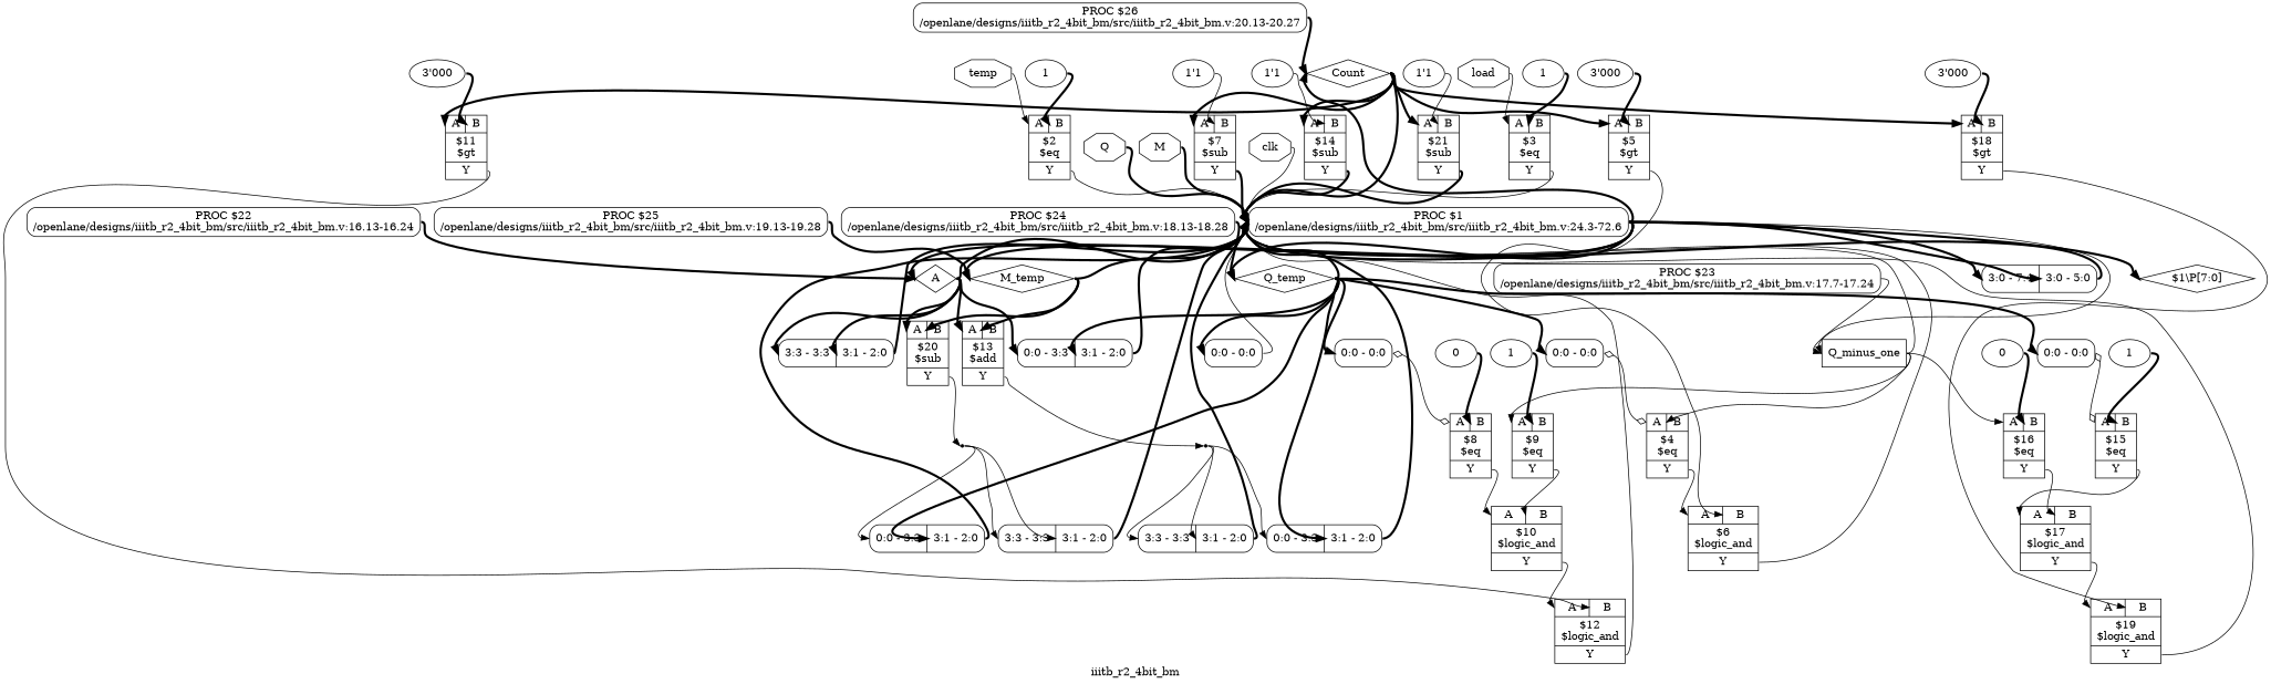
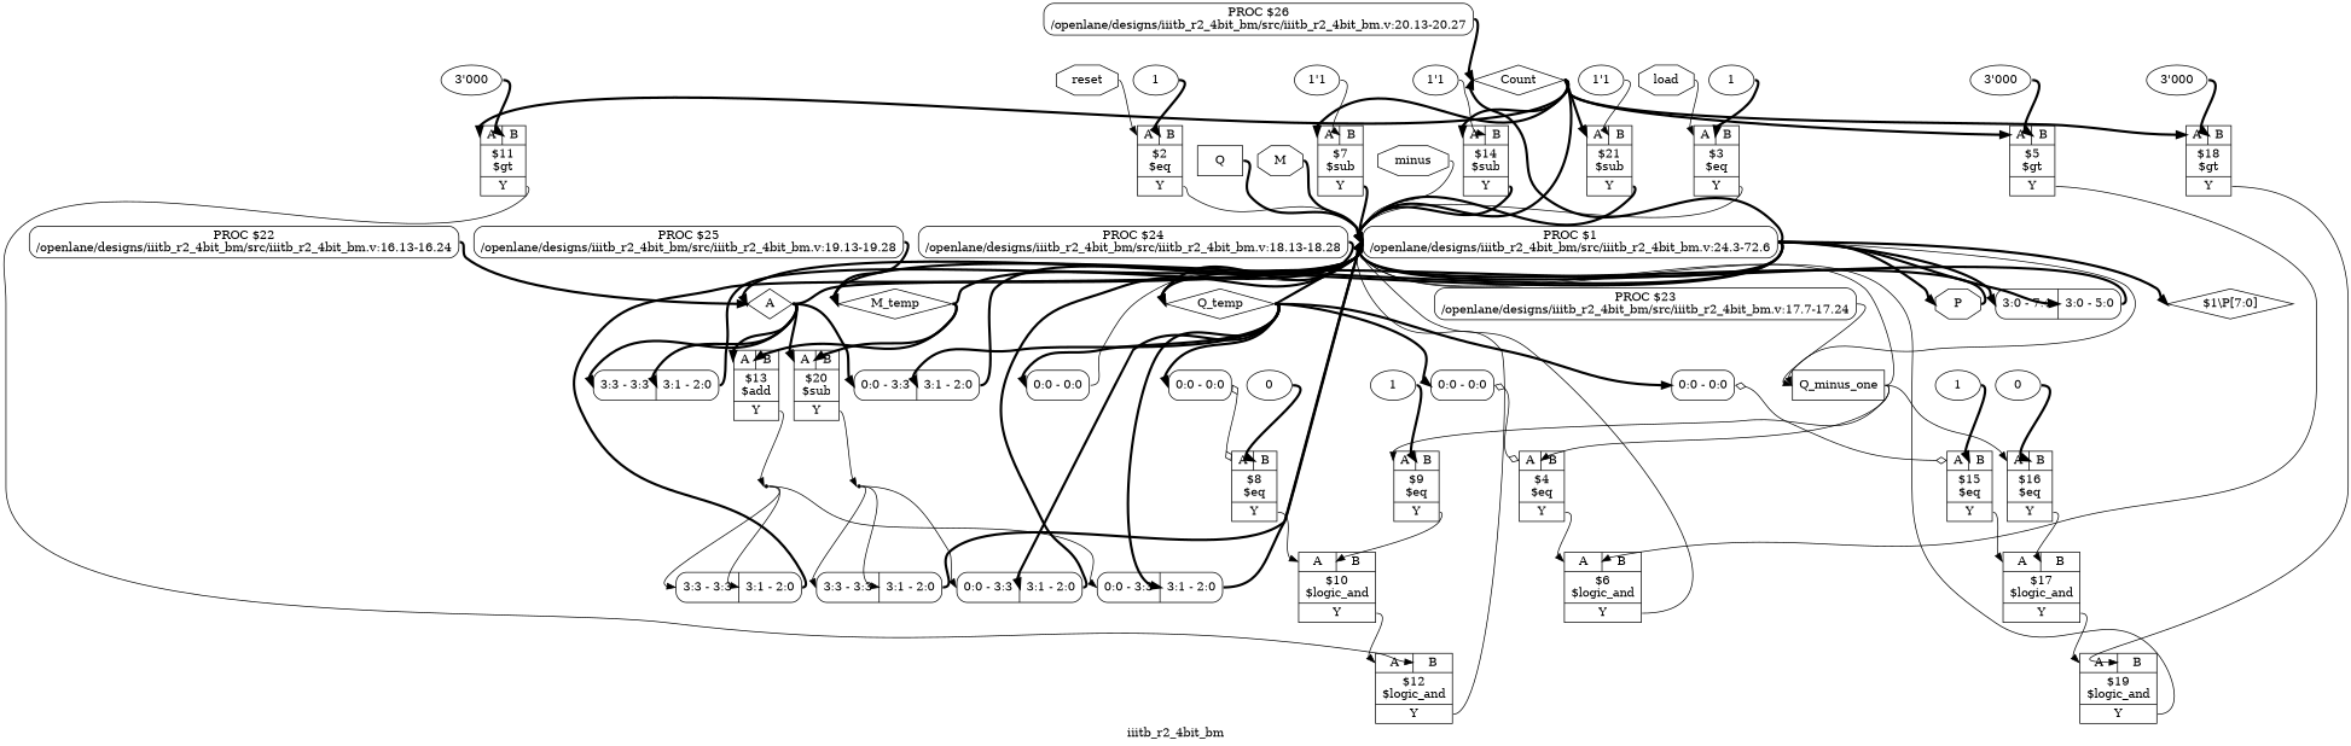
  digraph {
    label=iiitb_r2_4bit_bm
    rankdir=TB
    remincross=true
    node [shape=record]
    edge [color=black headport=w style="setlinewidth(3)" tailport=e]
    n55 [color=black fontcolor=black label=Count shape=diamond]
    c68 [label="{{<p59> A|<p66> B}|$21\n$sub|{<p67> Y}}"]
    c71 [label="{{<p59> A|<p66> B}|$18\n$gt|{<p67> Y}}"]
    c75 [label="{{<p59> A|<p66> B}|$14\n$sub|{<p67> Y}}"]
    c78 [label="{{<p59> A|<p66> B}|$11\n$gt|{<p67> Y}}"]
    c82 [label="{{<p59> A|<p66> B}|$7\n$sub|{<p67> Y}}"]
    c84 [label="{{<p59> A|<p66> B}|$5\n$gt|{<p67> Y}}"]
    p20 [label="PROC $1\n/openlane/designs/iiitb_r2_4bit_bm/src/iiitb_r2_4bit_bm.v:24.3-72.6" shape=box style=rounded]
    c70 [label="{{<p59> A|<p66> B}|$19\n$logic_and|{<p67> Y}}"]
    c77 [label="{{<p59> A|<p66> B}|$12\n$logic_and|{<p67> Y}}"]
    c83 [label="{{<p59> A|<p66> B}|$6\n$logic_and|{<p67> Y}}"]
    n56 [color=black fontcolor=black label=M_temp shape=diamond]
    n57 [color=black fontcolor=black label=Q_temp shape=diamond]
    n58 [color=black fontcolor=black label=Q_minus_one shape=box]
    n59 [color=black fontcolor=black label=A shape=diamond]
+   n60 [color=black fontcolor=black label=P shape=octagon]
    x28 [label="<s1> 3:0 - 7:4 |<s0> 3:0 - 5:0 " style=rounded]
    n46 [label="$1\\P[7:0]" shape=diamond]
    c69 [label="{{<p59> A|<p66> B}|$20\n$sub|{<p67> Y}}"]
    c76 [label="{{<p59> A|<p66> B}|$13\n$add|{<p67> Y}}"]
    n7 [shape=point]
    n18 [shape=point]
    x4 [label="<s0> 0:0 - 0:0 " style=rounded]
    x9 [label="<s0> 0:0 - 0:0 " style=rounded]
    x12 [label="<s0> 0:0 - 0:0 " style=rounded]
    x21 [label="<s0> 0:0 - 0:0 " style=rounded]
    x25 [label="<s1> 0:0 - 3:3 |<s0> 3:1 - 2:0 " style=rounded]
    x26 [label="<s1> 0:0 - 3:3 |<s0> 3:1 - 2:0 " style=rounded]
    x27 [label="<s1> 0:0 - 3:3 |<s0> 3:1 - 2:0 " style=rounded]
    c74 [label="{{<p59> A|<p66> B}|$15\n$eq|{<p67> Y}}"]
    c81 [label="{{<p59> A|<p66> B}|$8\n$eq|{<p67> Y}}"]
    c85 [label="{{<p59> A|<p66> B}|$4\n$eq|{<p67> Y}}"]
    c73 [label="{{<p59> A|<p66> B}|$16\n$eq|{<p67> Y}}"]
    c80 [label="{{<p59> A|<p66> B}|$9\n$eq|{<p67> Y}}"]
    c72 [label="{{<p59> A|<p66> B}|$17\n$logic_and|{<p67> Y}}"]
    c79 [label="{{<p59> A|<p66> B}|$10\n$logic_and|{<p67> Y}}"]
    x22 [label="<s1> 3:3 - 3:3 |<s0> 3:1 - 2:0 " style=rounded]
-   n61 [color=black fontcolor=black label=Q shape=octagon]
+   n61 [color=black fontcolor=black label=Q shape=box]
    n62 [color=black fontcolor=black label=M shape=octagon]
-   n63 [color=black fontcolor=black label=temp shape=octagon]
+   n63 [color=black fontcolor=black label=reset shape=octagon]
    c87 [label="{{<p59> A|<p66> B}|$2\n$eq|{<p67> Y}}"]
    n64 [color=black fontcolor=black label=load shape=octagon]
    c86 [label="{{<p59> A|<p66> B}|$3\n$eq|{<p67> Y}}"]
-   n65 [color=black fontcolor=black label=clk shape=octagon]
+   n65 [color=black fontcolor=black label=minus shape=octagon]
    v0 [label="1'1" shape=""]
    x23 [label="<s1> 3:3 - 3:3 |<s0> 3:1 - 2:0 " style=rounded]
    v1 [label="3'000" shape=""]
    v2 [label=0 shape=""]
    v3 [label=1 shape=""]
    v5 [label="1'1" shape=""]
    x24 [label="<s1> 3:3 - 3:3 |<s0> 3:1 - 2:0 " style=rounded]
    v6 [label="3'000" shape=""]
    v7 [label=1 shape=""]
    v8 [label=0 shape=""]
    v10 [label="1'1" shape=""]
    v11 [label="3'000" shape=""]
    v13 [label=1 shape=""]
    v14 [label=1 shape=""]
    p15 [label="PROC $26\n/openlane/designs/iiitb_r2_4bit_bm/src/iiitb_r2_4bit_bm.v:20.13-20.27" shape=box style=rounded]
    p16 [label="PROC $25\n/openlane/designs/iiitb_r2_4bit_bm/src/iiitb_r2_4bit_bm.v:19.13-19.28" shape=box style=rounded]
    p17 [label="PROC $24\n/openlane/designs/iiitb_r2_4bit_bm/src/iiitb_r2_4bit_bm.v:18.13-18.28" shape=box style=rounded]
    p18 [label="PROC $23\n/openlane/designs/iiitb_r2_4bit_bm/src/iiitb_r2_4bit_bm.v:17.7-17.24" shape=box style=rounded]
    p19 [label="PROC $22\n/openlane/designs/iiitb_r2_4bit_bm/src/iiitb_r2_4bit_bm.v:16.13-16.24" shape=box style=rounded]
    n55 -> c68 [headport="p59:w"]
    n55 -> c71 [headport="p59:w"]
    n55 -> c75 [headport="p59:w"]
    n55 -> c78 [headport="p59:w"]
    n55 -> c82 [headport="p59:w"]
    n55 -> c84 [headport="p59:w"]
    n55 -> p20
    c68 -> p20 [tailport="p67:e"]
    c71 -> c70 [headport="p66:w" tailport="p67:e" style=""]
    c75 -> p20 [tailport="p67:e"]
    c78 -> c77 [headport="p66:w" tailport="p67:e" style=""]
    c82 -> p20 [tailport="p67:e"]
    c84 -> c83 [headport="p66:w" tailport="p67:e" style=""]
    p20 -> n55
    p20 -> n56
    p20 -> n57
    p20 -> n58 [style=""]
    p20 -> n59
+   p20 -> n60
    p20 -> x28 [headport="s0:w"]
    p20 -> x28 [headport="s1:w"]
    p20 -> n46
    c70 -> p20 [tailport="p67:e" style=""]
    c77 -> p20 [tailport="p67:e" style=""]
    c83 -> p20 [tailport="p67:e" style=""]
    n56 -> p20
    n56 -> c69 [headport="p66:w"]
    n56 -> c76 [headport="p66:w"]
    n57 -> p20
    n57 -> x4 [headport="s0:w"]
    n57 -> x9 [headport="s0:w"]
    n57 -> x12 [headport="s0:w"]
    n57 -> x21 [headport="s0:w"]
    n57 -> x25 [headport="s0:w"]
    n57 -> x26 [headport="s0:w"]
    n57 -> x27 [headport="s0:w"]
    n58 -> p20 [style=""]
    n58 -> c85 [headport="p66:w" style=""]
    n58 -> c73 [headport="p59:w" style=""]
    n58 -> c80 [headport="p59:w" style=""]
    n59 -> p20
    n59 -> c69 [headport="p59:w"]
    n59 -> c76 [headport="p59:w"]
    n59 -> x25 [headport="s1:w"]
    n59 -> x22 [headport="s0:w"]
    n59 -> x22 [headport="s1:w"]
+   n60 -> p20
    x28 -> p20
    c69 -> n7 [tailport="p67:e" style=""]
    c76 -> n18 [tailport="p67:e" style=""]
    n7 -> x26 [headport="s1:w" style=""]
    n7 -> x23 [headport="s0:w" style=""]
    n7 -> x23 [headport="s1:w" style=""]
    n18 -> x27 [headport="s1:w" style=""]
    n18 -> x24 [headport="s0:w" style=""]
    n18 -> x24 [headport="s1:w" style=""]
    x4 -> c74 [arrowhead=odiamond arrowtail=odiamond dir=both headport="p59:w" style=""]
    x9 -> c81 [arrowhead=odiamond arrowtail=odiamond dir=both headport="p59:w" style=""]
    x12 -> c85 [arrowhead=odiamond arrowtail=odiamond dir=both headport="p59:w" style=""]
    x21 -> p20 [style=""]
    x25 -> p20
    x26 -> p20
    x27 -> p20
    c74 -> c72 [headport="p59:w" tailport="p67:e" style=""]
    c81 -> c79 [headport="p59:w" tailport="p67:e" style=""]
    c85 -> c83 [headport="p59:w" tailport="p67:e" style=""]
    c73 -> c72 [headport="p66:w" tailport="p67:e" style=""]
    c80 -> c79 [headport="p66:w" tailport="p67:e" style=""]
    c72 -> c70 [headport="p59:w" tailport="p67:e" style=""]
    c79 -> c77 [headport="p59:w" tailport="p67:e" style=""]
    x22 -> p20
    n61 -> p20
    n62 -> p20
    n63 -> c87 [headport="p59:w" style=""]
    c87 -> p20 [tailport="p67:e" style=""]
    n64 -> c86 [headport="p59:w" style=""]
    c86 -> p20 [tailport="p67:e" style=""]
    n65 -> p20 [style=""]
    v0 -> c68 [headport="p66:w" style=""]
    x23 -> p20
    v1 -> c71 [headport="p66:w"]
    v2 -> c73 [headport="p66:w"]
    v3 -> c74 [headport="p66:w"]
    v5 -> c75 [headport="p66:w" style=""]
    x24 -> p20
    v6 -> c78 [headport="p66:w"]
    v7 -> c80 [headport="p66:w"]
    v8 -> c81 [headport="p66:w"]
    v10 -> c82 [headport="p66:w" style=""]
    v11 -> c84 [headport="p66:w"]
    v13 -> c86 [headport="p66:w"]
    v14 -> c87 [headport="p66:w"]
    p15 -> n55
    p16 -> n56
    p17 -> n57
    p18 -> n58 [style=""]
    p19 -> n59
  }
